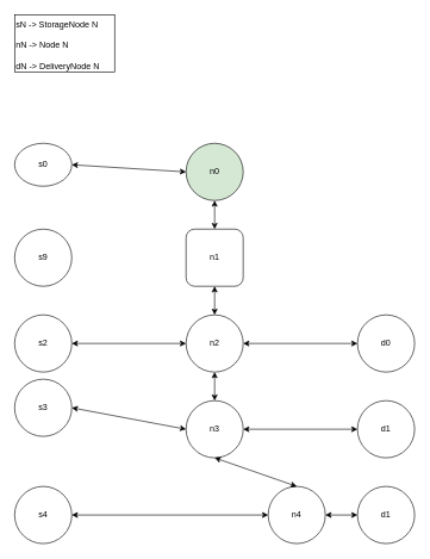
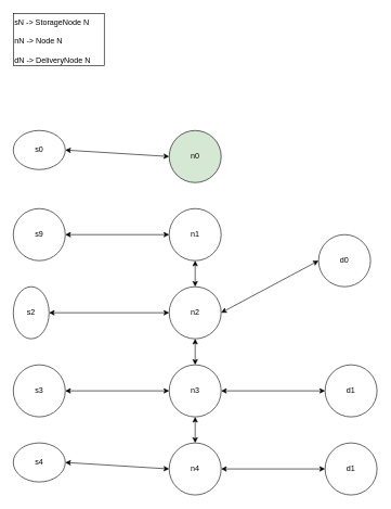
  <mxCell id="0" />
  <mxCell id="1" parent="0" />
  <mxCell id="2" value="s0" style="ellipse;whiteSpace=wrap;html=1;aspect=fixed;" parent="1" vertex="1"><mxGeometry x="20" y="200" width="80" height="60" as="geometry" /></mxCell>
  <mxCell id="3" value="n0" style="ellipse;whiteSpace=wrap;html=1;aspect=fixed;fillColor=#d5e8d4;" parent="1" vertex="1"><mxGeometry x="260" y="200" width="80" height="80" as="geometry" /></mxCell>
  <mxCell id="4" value="" style="endArrow=classic;startArrow=classic;html=1;exitX=1;exitY=0.5;exitDx=0;exitDy=0;entryX=0;entryY=0.5;entryDx=0;entryDy=0;" parent="1" source="2" target="3" edge="1"><mxGeometry width="50" height="50" relative="1" as="geometry"><mxPoint x="160" y="280" as="sourcePoint" /><mxPoint x="200" y="280" as="targetPoint" /></mxGeometry></mxCell>
  <mxCell id="5" value="s9" style="ellipse;whiteSpace=wrap;html=1;aspect=fixed;" parent="1" vertex="1"><mxGeometry x="20" y="320" width="80" height="80" as="geometry" /></mxCell>
- <mxCell id="6" value="n1" style="whiteSpace=wrap;html=1;aspect=fixed;rounded=1;" parent="1" vertex="1"><mxGeometry x="260" y="320" width="80" height="80" as="geometry" /></mxCell>
- <mxCell id="8" value="s2" style="ellipse;whiteSpace=wrap;html=1;aspect=fixed;" parent="1" vertex="1"><mxGeometry x="20" y="440" width="80" height="80" as="geometry" /></mxCell>
+ <mxCell id="6" value="n1" style="ellipse;whiteSpace=wrap;html=1;aspect=fixed;" parent="1" vertex="1"><mxGeometry x="260" y="320" width="80" height="80" as="geometry" /></mxCell>
+ <mxCell id="7" value="" style="endArrow=classic;startArrow=classic;html=1;entryX=0;entryY=0.5;entryDx=0;entryDy=0;exitX=1;exitY=0.5;exitDx=0;exitDy=0;" parent="1" source="5" target="6" edge="1"><mxGeometry width="50" height="50" relative="1" as="geometry"><mxPoint x="20" y="470" as="sourcePoint" /><mxPoint x="70" y="420" as="targetPoint" /></mxGeometry></mxCell>
+ <mxCell id="8" value="s2" style="ellipse;whiteSpace=wrap;html=1;aspect=fixed;" parent="1" vertex="1"><mxGeometry x="20" y="440" width="55" height="80" as="geometry" /></mxCell>
  <mxCell id="9" value="n2" style="ellipse;whiteSpace=wrap;html=1;aspect=fixed;" parent="1" vertex="1"><mxGeometry x="260" y="440" width="80" height="80" as="geometry" /></mxCell>
  <mxCell id="10" value="" style="endArrow=classic;startArrow=classic;html=1;entryX=0;entryY=0.5;entryDx=0;entryDy=0;exitX=1;exitY=0.5;exitDx=0;exitDy=0;" parent="1" source="8" target="9" edge="1"><mxGeometry width="50" height="50" relative="1" as="geometry"><mxPoint x="20" y="590" as="sourcePoint" /><mxPoint x="70" y="540" as="targetPoint" /></mxGeometry></mxCell>
- <mxCell id="11" value="d0" style="ellipse;whiteSpace=wrap;html=1;aspect=fixed;" parent="1" vertex="1"><mxGeometry x="500" y="440" width="80" height="80" as="geometry" /></mxCell>
+ <mxCell id="11" value="d0" style="ellipse;whiteSpace=wrap;html=1;aspect=fixed;" parent="1" vertex="1"><mxGeometry x="490" y="360" width="80" height="80" as="geometry" /></mxCell>
  <mxCell id="12" value="d1" style="ellipse;whiteSpace=wrap;html=1;aspect=fixed;" parent="1" vertex="1"><mxGeometry x="500" y="680" width="80" height="80" as="geometry" /></mxCell>
  <mxCell id="13" value="" style="endArrow=classic;startArrow=classic;html=1;exitX=0;exitY=0.5;exitDx=0;exitDy=0;entryX=1;entryY=0.5;entryDx=0;entryDy=0;" parent="1" source="11" edge="1"><mxGeometry width="50" height="50" relative="1" as="geometry"><mxPoint x="20" y="710" as="sourcePoint" /><mxPoint x="340" y="480" as="targetPoint" /></mxGeometry></mxCell>
  <mxCell id="14" value="" style="endArrow=classic;startArrow=classic;html=1;exitX=0;exitY=0.5;exitDx=0;exitDy=0;entryX=1;entryY=0.5;entryDx=0;entryDy=0;" parent="1" source="12" target="21" edge="1"><mxGeometry width="50" height="50" relative="1" as="geometry"><mxPoint x="500" y="600" as="sourcePoint" /><mxPoint x="340" y="600" as="targetPoint" /></mxGeometry></mxCell>
- <mxCell id="15" value="" style="endArrow=classic;startArrow=classic;html=1;entryX=0.5;entryY=1;entryDx=0;entryDy=0;" parent="1" source="6" target="3" edge="1"><mxGeometry width="50" height="50" relative="1" as="geometry"><mxPoint x="20" y="590" as="sourcePoint" /><mxPoint x="70" y="540" as="targetPoint" /></mxGeometry></mxCell>
  <mxCell id="16" value="" style="endArrow=classic;startArrow=classic;html=1;entryX=0.5;entryY=1;entryDx=0;entryDy=0;exitX=0.5;exitY=0;exitDx=0;exitDy=0;" parent="1" source="9" target="6" edge="1"><mxGeometry width="50" height="50" relative="1" as="geometry"><mxPoint x="20" y="590" as="sourcePoint" /><mxPoint x="70" y="540" as="targetPoint" /></mxGeometry></mxCell>
- <mxCell id="17" value="s3" style="ellipse;whiteSpace=wrap;html=1;aspect=fixed;" parent="1" vertex="1"><mxGeometry x="20" y="530" width="80" height="80" as="geometry" /></mxCell>
+ <mxCell id="17" value="s3" style="ellipse;whiteSpace=wrap;html=1;aspect=fixed;" parent="1" vertex="1"><mxGeometry x="20" y="560" width="80" height="80" as="geometry" /></mxCell>
  <mxCell id="18" value="n3" style="ellipse;whiteSpace=wrap;html=1;aspect=fixed;" parent="1" vertex="1"><mxGeometry x="260" y="560" width="80" height="80" as="geometry" /></mxCell>
  <mxCell id="19" value="" style="endArrow=classic;startArrow=classic;html=1;entryX=0;entryY=0.5;entryDx=0;entryDy=0;exitX=1;exitY=0.5;exitDx=0;exitDy=0;" parent="1" source="17" target="18" edge="1"><mxGeometry width="50" height="50" relative="1" as="geometry"><mxPoint x="20" y="710" as="sourcePoint" /><mxPoint x="70" y="660" as="targetPoint" /></mxGeometry></mxCell>
- <mxCell id="20" value="s4" style="ellipse;whiteSpace=wrap;html=1;aspect=fixed;" parent="1" vertex="1"><mxGeometry x="20" y="680" width="80" height="80" as="geometry" /></mxCell>
- <mxCell id="21" value="n4" style="ellipse;whiteSpace=wrap;html=1;aspect=fixed;" parent="1" vertex="1"><mxGeometry x="375" y="680" width="80" height="80" as="geometry" /></mxCell>
+ <mxCell id="20" value="s4" style="ellipse;whiteSpace=wrap;html=1;aspect=fixed;" parent="1" vertex="1"><mxGeometry x="20" y="680" width="80" height="60" as="geometry" /></mxCell>
+ <mxCell id="21" value="n4" style="ellipse;whiteSpace=wrap;html=1;aspect=fixed;" parent="1" vertex="1"><mxGeometry x="260" y="680" width="80" height="80" as="geometry" /></mxCell>
  <mxCell id="22" value="" style="endArrow=classic;startArrow=classic;html=1;entryX=0;entryY=0.5;entryDx=0;entryDy=0;exitX=1;exitY=0.5;exitDx=0;exitDy=0;" parent="1" source="20" target="21" edge="1"><mxGeometry width="50" height="50" relative="1" as="geometry"><mxPoint x="20" y="830" as="sourcePoint" /><mxPoint x="70" y="780" as="targetPoint" /></mxGeometry></mxCell>
  <mxCell id="23" value="" style="endArrow=classic;startArrow=classic;html=1;entryX=0.5;entryY=1;entryDx=0;entryDy=0;" parent="1" source="18" edge="1"><mxGeometry width="50" height="50" relative="1" as="geometry"><mxPoint x="20" y="830" as="sourcePoint" /><mxPoint x="300" y="520" as="targetPoint" /></mxGeometry></mxCell>
  <mxCell id="24" value="" style="endArrow=classic;startArrow=classic;html=1;entryX=0.5;entryY=1;entryDx=0;entryDy=0;exitX=0.5;exitY=0;exitDx=0;exitDy=0;" parent="1" source="21" target="18" edge="1"><mxGeometry width="50" height="50" relative="1" as="geometry"><mxPoint x="20" y="830" as="sourcePoint" /><mxPoint x="70" y="780" as="targetPoint" /></mxGeometry></mxCell>
  <mxCell id="25" value="d1" style="ellipse;whiteSpace=wrap;html=1;aspect=fixed;" parent="1" vertex="1"><mxGeometry x="500" y="560" width="80" height="80" as="geometry" /></mxCell>
  <mxCell id="26" value="" style="endArrow=classic;startArrow=classic;html=1;exitX=0;exitY=0.5;exitDx=0;exitDy=0;entryX=1;entryY=0.5;entryDx=0;entryDy=0;" parent="1" source="25" edge="1"><mxGeometry width="50" height="50" relative="1" as="geometry"><mxPoint x="500" y="600" as="sourcePoint" /><mxPoint x="340" y="600" as="targetPoint" /></mxGeometry></mxCell>
  <mxCell id="27" value="sN -&amp;gt; StorageNode N&lt;br&gt;&lt;br&gt;nN -&amp;gt; Node N&lt;br&gt;&lt;br&gt;dN -&amp;gt; DeliveryNode N&lt;br&gt;" style="rounded=0;whiteSpace=wrap;html=1;align=left;verticalAlign=top;" vertex="1" parent="1"><mxGeometry x="20" y="20" width="140" height="80" as="geometry" /></mxCell>
